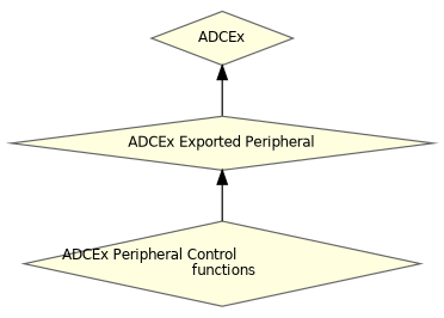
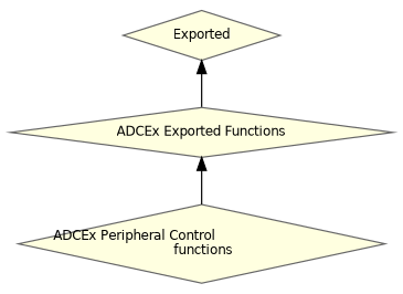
  digraph {
    rankdir=TB
    node [color=grey40 fillcolor=lightyellow fontname=Helvetica fontsize=10 shape=diamond style=filled]
    edge [dir=back fontname=Helvetica fontsize=10 labelfontname=Helvetica labelfontsize=10 shape=plaintext style=solid]
-   n1 [height=0.2 label=ADCEx width=0.4]
-   n2 [color=gray40 fontcolor=black height=0.2 label="ADCEx Exported Peripheral" width=0.4]
+   n1 [height=0.2 label=Exported width=0.4]
+   n2 [color=gray40 fontcolor=black height=0.2 label="ADCEx Exported Functions" width=0.4]
    n3 [height=0.2 label="ADCEx Peripheral Control\l functions" width=0.4]
    n1 -> n2
    n2 -> n3
  }
